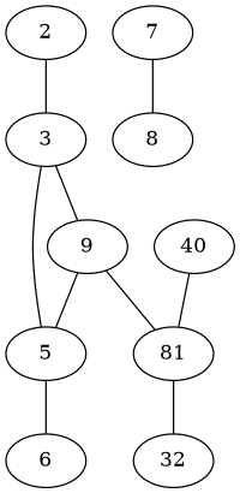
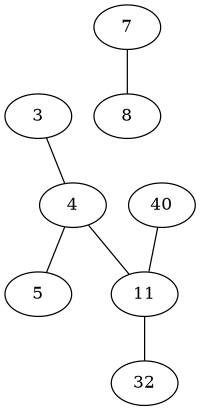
  graph {
-   2
    3
-   4 [label=9]
+   4
    5
    n5 [label=32]
-   11 [label=81]
-   6
+   11
    7
    8
    n10 [label=40]
-   2 -- 3
    3 -- 4
-   3 -- 5
    4 -- 5
    4 -- 11
-   5 -- 6
    11 -- n5
    7 -- 8
    n10 -- 11
  }
